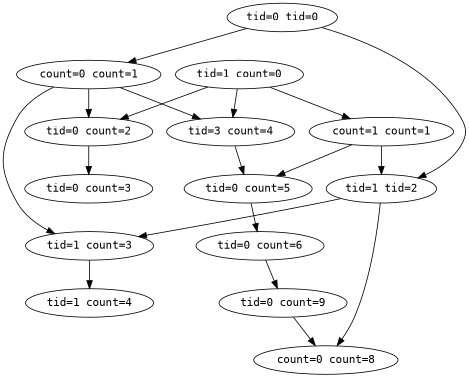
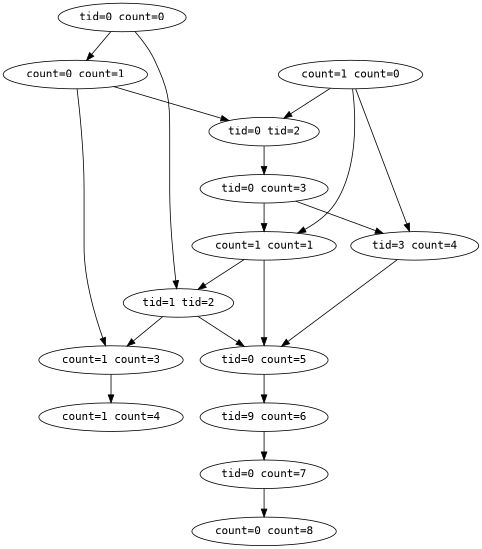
  digraph {
    fontname="DejaVu Sans Mono"
    node [count=0 fontname="DejaVu Sans Mono" is_write=0 start_addr=0 tid=0]
    edge [fontname="DejaVu Sans Mono"]
-   n1 [label="tid=0 tid=0"]
+   n1 [label="tid=0 count=0"]
    n2 [count=1 label="count=0 count=1"]
    n3 [count=2 label="tid=1 tid=2" tid=1]
-   n4 [count=2 label="tid=0 count=2"]
-   n5 [count=3 label="tid=1 count=3" tid=1]
+   n4 [count=2 label="tid=0 tid=2"]
+   n5 [count=3 label="count=1 count=3" tid=1]
    n6 [count=8 label="count=0 count=8"]
    n7 [count=3 label="tid=0 count=3"]
-   n8 [count=4 label="tid=1 count=4" tid=1]
+   n8 [count=4 label="count=1 count=4" tid=1]
    n9 [count=4 label="tid=3 count=4"]
    n10 [count=1 label="count=1 count=1" tid=1]
    n11 [count=5 label="tid=0 count=5"]
-   n12 [count=6 label="tid=0 count=6"]
-   n13 [count=7 label="tid=0 count=9"]
-   n14 [label="tid=1 count=0" tid=1]
+   n12 [count=6 label="tid=9 count=6"]
+   n13 [count=7 label="tid=0 count=7"]
+   n14 [label="count=1 count=0" tid=1]
    n1 -> n2
    n1 -> n3
    n2 -> n4
    n2 -> n5
    n3 -> n5
-   n3 -> n6
+   n3 -> n11
    n4 -> n7
    n5 -> n8
-   n2 -> n9
+   n7 -> n9
+   n7 -> n10
    n9 -> n11
    n10 -> n3
    n10 -> n11
    n11 -> n12
    n12 -> n13
    n13 -> n6
    n14 -> n4
    n14 -> n9
    n14 -> n10
  }
